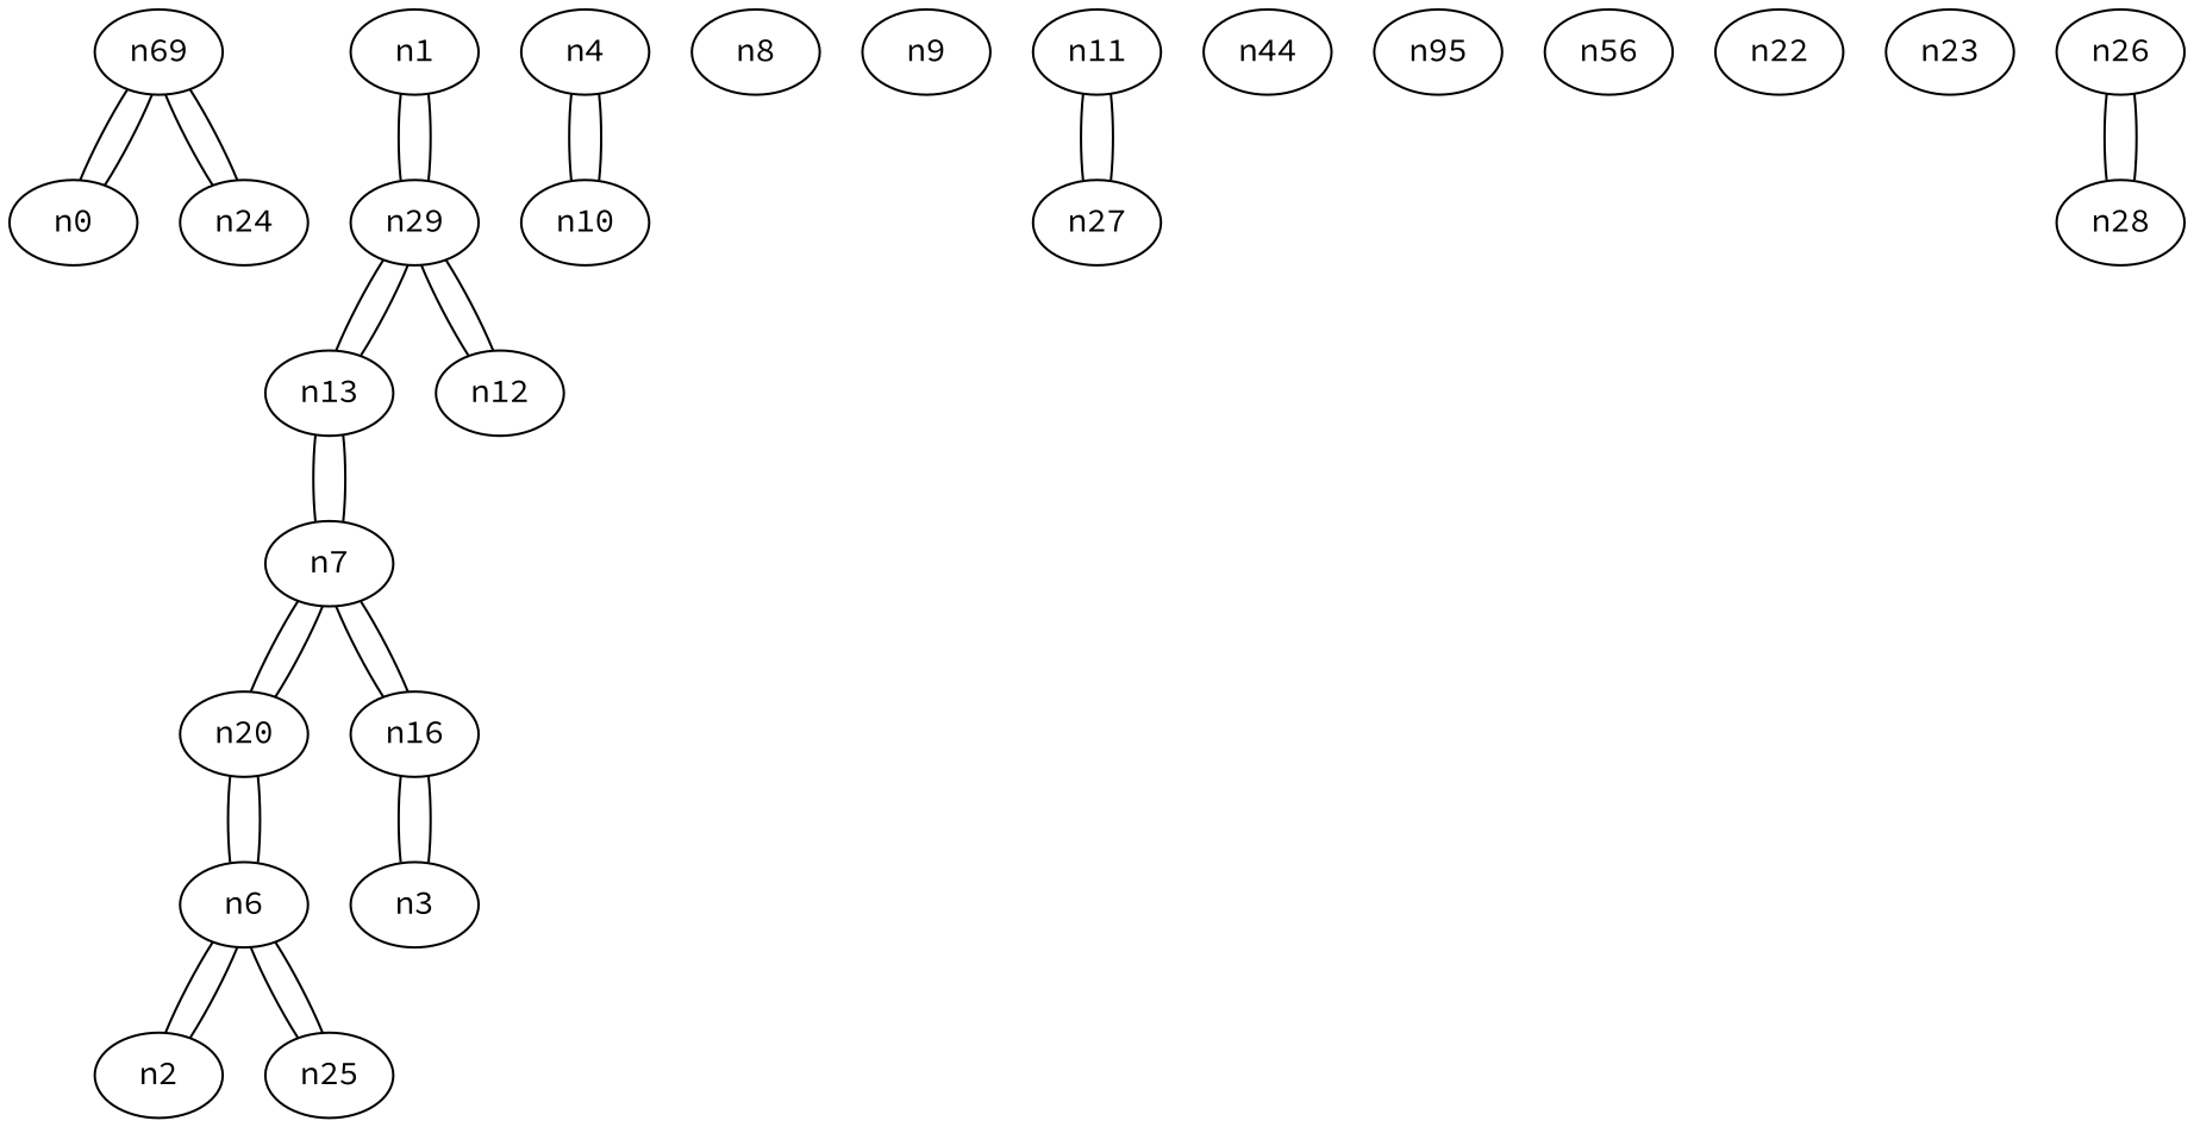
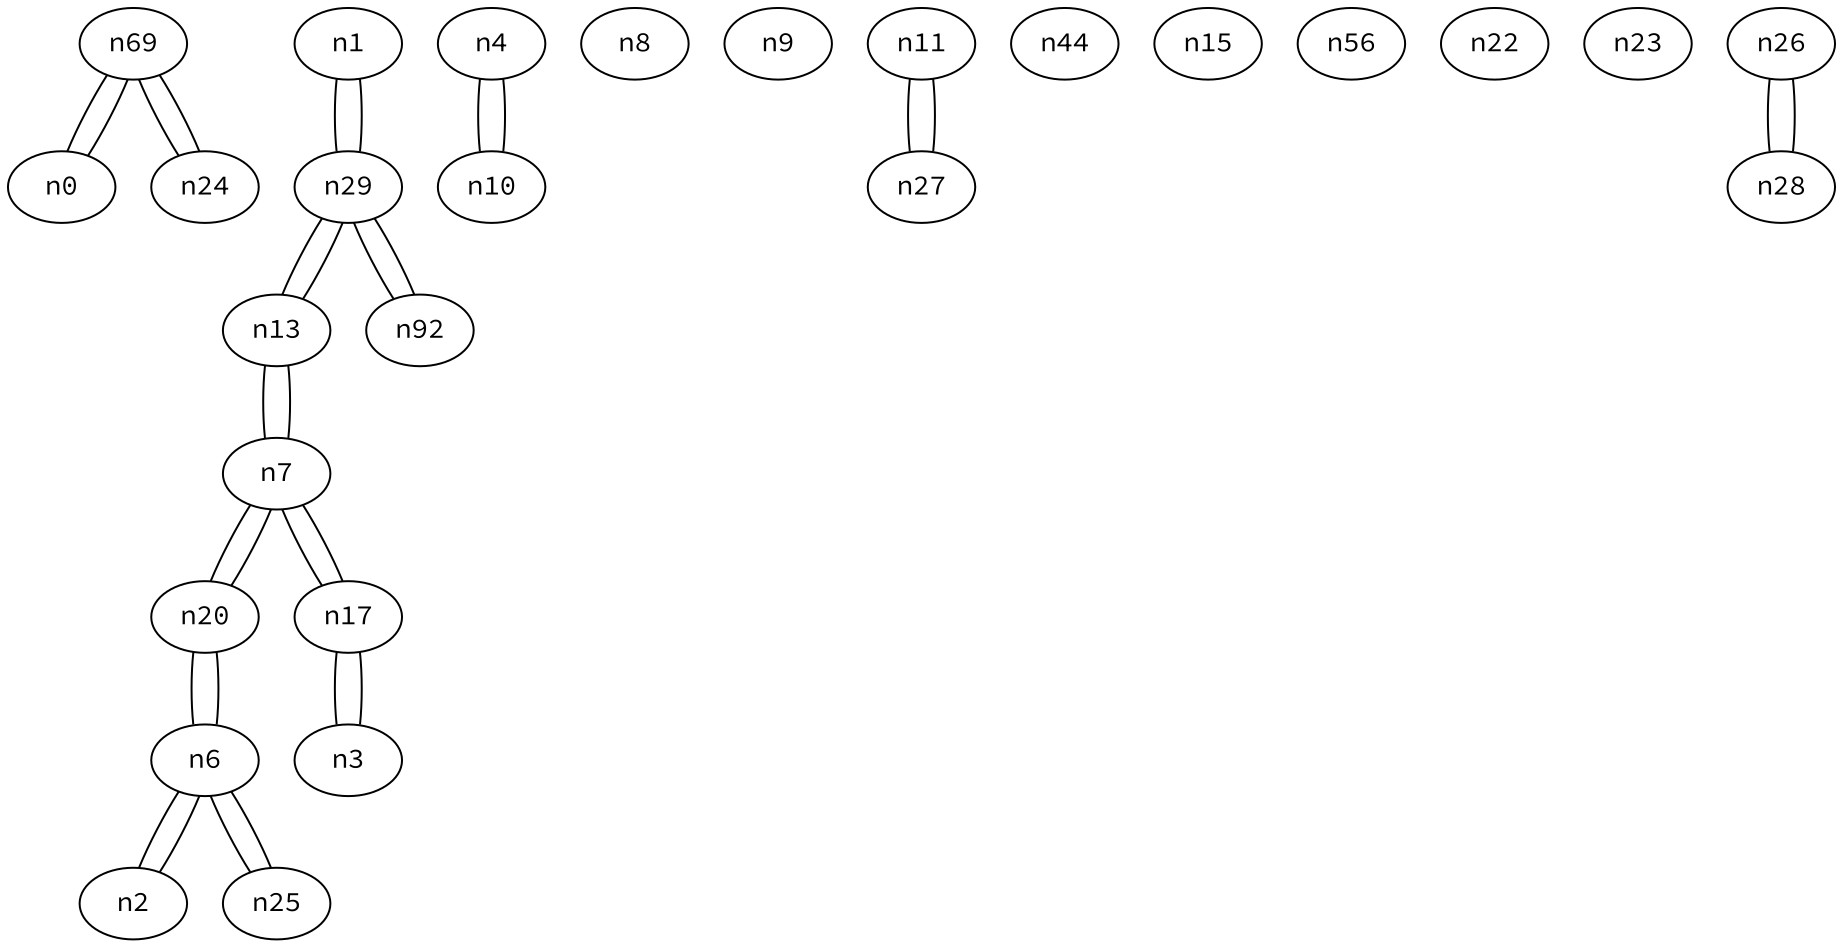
  graph {
    fontname="Source Code Pro"
    node [fontname="Source Code Pro"]
    edge [fontname="Source Code Pro"]
    n19 [label=n69]
    n0
    n24
    n1
    n29
    n13
-   n12
+   n12 [label=n92]
    n2
    n6
    n20
    n25
    n3
-   n17 [label=n16]
+   n17
    n7
    n4
    n10
    n8
    n9
    n11
    n27
    n14 [label=n44]
-   n15 [label=n95]
+   n15
    n16 [label=n56]
    n22
    n23
    n26
    n28
    n19 -- n0
    n19 -- n24
    n0 -- n19
    n24 -- n19
    n1 -- n29
    n29 -- n1
    n29 -- n13
    n29 -- n12
    n13 -- n29
    n13 -- n7
    n12 -- n29
    n2 -- n6
    n6 -- n2
    n6 -- n20
    n6 -- n25
    n20 -- n6
    n20 -- n7
    n25 -- n6
    n3 -- n17
    n17 -- n3
    n17 -- n7
    n7 -- n13
    n7 -- n20
    n7 -- n17
    n4 -- n10
    n10 -- n4
    n11 -- n27
    n27 -- n11
    n26 -- n28
    n28 -- n26
  }
